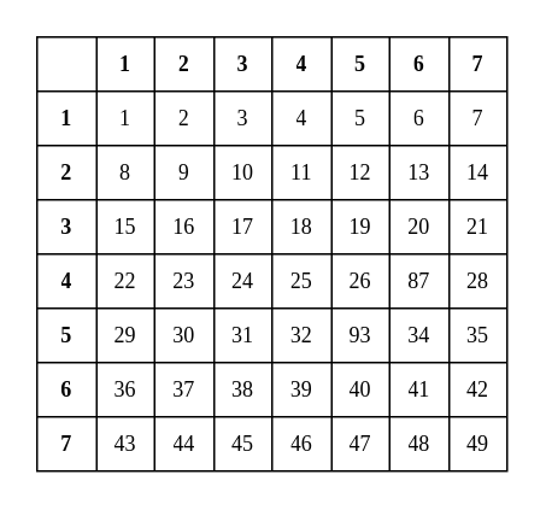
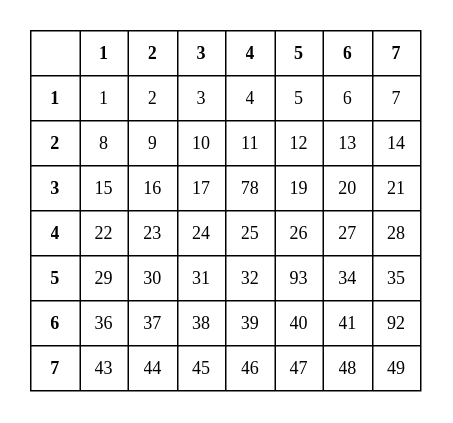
  <mxCell id="0" />
  <mxCell id="1" parent="0" />
  <mxCell id="2" value="" style="shape=table;startSize=0;container=1;collapsible=0;childLayout=tableLayout;gradientColor=none;fontFamily=Verdana;sketch=0;" parent="1" vertex="1"><mxGeometry x="20" y="20" width="260" height="240" as="geometry" /></mxCell>
  <mxCell id="3" value="" style="shape=tableRow;horizontal=0;startSize=0;swimlaneHead=0;swimlaneBody=0;top=0;left=0;bottom=0;right=0;collapsible=0;dropTarget=0;fillColor=none;points=[[0,0.5],[1,0.5]];portConstraint=eastwest;fontFamily=Verdana;fontSize=12;fontStyle=1;sketch=0;" parent="2" vertex="1"><mxGeometry width="260" height="30" as="geometry" /></mxCell>
  <mxCell id="4" value="" style="shape=partialRectangle;html=1;whiteSpace=wrap;connectable=0;overflow=hidden;fillColor=none;top=0;left=0;bottom=0;right=0;pointerEvents=1;fontFamily=Verdana;fontSize=12;fontStyle=1;sketch=0;" parent="3" vertex="1"><mxGeometry width="33" height="30" as="geometry"><mxRectangle width="33" height="30" as="alternateBounds" /></mxGeometry></mxCell>
  <mxCell id="5" value="1" style="shape=partialRectangle;html=1;whiteSpace=wrap;connectable=0;overflow=hidden;fillColor=none;top=0;left=0;bottom=0;right=0;pointerEvents=1;fontFamily=Verdana;fontSize=12;fontStyle=1;sketch=0;" parent="3" vertex="1"><mxGeometry x="33" width="32" height="30" as="geometry"><mxRectangle width="32" height="30" as="alternateBounds" /></mxGeometry></mxCell>
  <mxCell id="6" value="2" style="shape=partialRectangle;html=1;whiteSpace=wrap;connectable=0;overflow=hidden;fillColor=none;top=0;left=0;bottom=0;right=0;pointerEvents=1;fontFamily=Verdana;fontSize=12;fontStyle=1;sketch=0;" parent="3" vertex="1"><mxGeometry x="65" width="33" height="30" as="geometry"><mxRectangle width="33" height="30" as="alternateBounds" /></mxGeometry></mxCell>
  <mxCell id="7" value="3" style="shape=partialRectangle;html=1;whiteSpace=wrap;connectable=0;overflow=hidden;fillColor=none;top=0;left=0;bottom=0;right=0;pointerEvents=1;fontFamily=Verdana;fontSize=12;fontStyle=1;sketch=0;" parent="3" vertex="1"><mxGeometry x="98" width="32" height="30" as="geometry"><mxRectangle width="32" height="30" as="alternateBounds" /></mxGeometry></mxCell>
  <mxCell id="8" value="4" style="shape=partialRectangle;html=1;whiteSpace=wrap;connectable=0;overflow=hidden;fillColor=none;top=0;left=0;bottom=0;right=0;pointerEvents=1;fontFamily=Verdana;fontSize=12;fontStyle=1;sketch=0;" parent="3" vertex="1"><mxGeometry x="130" width="33" height="30" as="geometry"><mxRectangle width="33" height="30" as="alternateBounds" /></mxGeometry></mxCell>
  <mxCell id="9" value="5" style="shape=partialRectangle;html=1;whiteSpace=wrap;connectable=0;overflow=hidden;fillColor=none;top=0;left=0;bottom=0;right=0;pointerEvents=1;fontFamily=Verdana;fontSize=12;fontStyle=1;sketch=0;" parent="3" vertex="1"><mxGeometry x="163" width="32" height="30" as="geometry"><mxRectangle width="32" height="30" as="alternateBounds" /></mxGeometry></mxCell>
  <mxCell id="10" value="6" style="shape=partialRectangle;html=1;whiteSpace=wrap;connectable=0;overflow=hidden;fillColor=none;top=0;left=0;bottom=0;right=0;pointerEvents=1;fontFamily=Verdana;fontSize=12;fontStyle=1;sketch=0;" parent="3" vertex="1"><mxGeometry x="195" width="33" height="30" as="geometry"><mxRectangle width="33" height="30" as="alternateBounds" /></mxGeometry></mxCell>
  <mxCell id="11" value="7" style="shape=partialRectangle;html=1;whiteSpace=wrap;connectable=0;overflow=hidden;fillColor=none;top=0;left=0;bottom=0;right=0;pointerEvents=1;fontFamily=Verdana;fontSize=12;fontStyle=1;sketch=0;" parent="3" vertex="1"><mxGeometry x="228" width="32" height="30" as="geometry"><mxRectangle width="32" height="30" as="alternateBounds" /></mxGeometry></mxCell>
  <mxCell id="12" value="" style="shape=tableRow;horizontal=0;startSize=0;swimlaneHead=0;swimlaneBody=0;top=0;left=0;bottom=0;right=0;collapsible=0;dropTarget=0;fillColor=none;points=[[0,0.5],[1,0.5]];portConstraint=eastwest;fontFamily=Verdana;sketch=0;" parent="2" vertex="1"><mxGeometry y="30" width="260" height="30" as="geometry" /></mxCell>
  <mxCell id="13" value="1" style="shape=partialRectangle;html=1;whiteSpace=wrap;connectable=0;overflow=hidden;fillColor=none;top=0;left=0;bottom=0;right=0;pointerEvents=1;fontFamily=Verdana;fontStyle=1;sketch=0;" parent="12" vertex="1"><mxGeometry width="33" height="30" as="geometry"><mxRectangle width="33" height="30" as="alternateBounds" /></mxGeometry></mxCell>
  <mxCell id="14" value="1" style="shape=partialRectangle;html=1;whiteSpace=wrap;connectable=0;overflow=hidden;fillColor=none;top=0;left=0;bottom=0;right=0;pointerEvents=1;fontFamily=Verdana;sketch=0;" parent="12" vertex="1"><mxGeometry x="33" width="32" height="30" as="geometry"><mxRectangle width="32" height="30" as="alternateBounds" /></mxGeometry></mxCell>
  <mxCell id="15" value="2" style="shape=partialRectangle;html=1;whiteSpace=wrap;connectable=0;overflow=hidden;fillColor=none;top=0;left=0;bottom=0;right=0;pointerEvents=1;fontFamily=Verdana;sketch=0;" parent="12" vertex="1"><mxGeometry x="65" width="33" height="30" as="geometry"><mxRectangle width="33" height="30" as="alternateBounds" /></mxGeometry></mxCell>
  <mxCell id="16" value="3" style="shape=partialRectangle;html=1;whiteSpace=wrap;connectable=0;overflow=hidden;fillColor=none;top=0;left=0;bottom=0;right=0;pointerEvents=1;fontFamily=Verdana;sketch=0;" parent="12" vertex="1"><mxGeometry x="98" width="32" height="30" as="geometry"><mxRectangle width="32" height="30" as="alternateBounds" /></mxGeometry></mxCell>
  <mxCell id="17" value="4" style="shape=partialRectangle;html=1;whiteSpace=wrap;connectable=0;overflow=hidden;fillColor=none;top=0;left=0;bottom=0;right=0;pointerEvents=1;fontFamily=Verdana;sketch=0;" parent="12" vertex="1"><mxGeometry x="130" width="33" height="30" as="geometry"><mxRectangle width="33" height="30" as="alternateBounds" /></mxGeometry></mxCell>
  <mxCell id="18" value="5" style="shape=partialRectangle;html=1;whiteSpace=wrap;connectable=0;overflow=hidden;fillColor=none;top=0;left=0;bottom=0;right=0;pointerEvents=1;fontFamily=Verdana;sketch=0;" parent="12" vertex="1"><mxGeometry x="163" width="32" height="30" as="geometry"><mxRectangle width="32" height="30" as="alternateBounds" /></mxGeometry></mxCell>
  <mxCell id="19" value="6" style="shape=partialRectangle;html=1;whiteSpace=wrap;connectable=0;overflow=hidden;fillColor=none;top=0;left=0;bottom=0;right=0;pointerEvents=1;fontFamily=Verdana;sketch=0;" parent="12" vertex="1"><mxGeometry x="195" width="33" height="30" as="geometry"><mxRectangle width="33" height="30" as="alternateBounds" /></mxGeometry></mxCell>
  <mxCell id="20" value="7" style="shape=partialRectangle;html=1;whiteSpace=wrap;connectable=0;overflow=hidden;fillColor=none;top=0;left=0;bottom=0;right=0;pointerEvents=1;fontFamily=Verdana;sketch=0;" parent="12" vertex="1"><mxGeometry x="228" width="32" height="30" as="geometry"><mxRectangle width="32" height="30" as="alternateBounds" /></mxGeometry></mxCell>
  <mxCell id="21" value="" style="shape=tableRow;horizontal=0;startSize=0;swimlaneHead=0;swimlaneBody=0;top=0;left=0;bottom=0;right=0;collapsible=0;dropTarget=0;fillColor=none;points=[[0,0.5],[1,0.5]];portConstraint=eastwest;fontFamily=Verdana;sketch=0;" parent="2" vertex="1"><mxGeometry y="60" width="260" height="30" as="geometry" /></mxCell>
  <mxCell id="22" value="2" style="shape=partialRectangle;html=1;whiteSpace=wrap;connectable=0;overflow=hidden;fillColor=none;top=0;left=0;bottom=0;right=0;pointerEvents=1;fontFamily=Verdana;fontStyle=1;sketch=0;" parent="21" vertex="1"><mxGeometry width="33" height="30" as="geometry"><mxRectangle width="33" height="30" as="alternateBounds" /></mxGeometry></mxCell>
  <mxCell id="23" value="8" style="shape=partialRectangle;html=1;whiteSpace=wrap;connectable=0;overflow=hidden;fillColor=none;top=0;left=0;bottom=0;right=0;pointerEvents=1;fontFamily=Verdana;sketch=0;" parent="21" vertex="1"><mxGeometry x="33" width="32" height="30" as="geometry"><mxRectangle width="32" height="30" as="alternateBounds" /></mxGeometry></mxCell>
  <mxCell id="24" value="9" style="shape=partialRectangle;html=1;whiteSpace=wrap;connectable=0;overflow=hidden;fillColor=none;top=0;left=0;bottom=0;right=0;pointerEvents=1;fontFamily=Verdana;sketch=0;" parent="21" vertex="1"><mxGeometry x="65" width="33" height="30" as="geometry"><mxRectangle width="33" height="30" as="alternateBounds" /></mxGeometry></mxCell>
  <mxCell id="25" value="10" style="shape=partialRectangle;html=1;whiteSpace=wrap;connectable=0;overflow=hidden;fillColor=none;top=0;left=0;bottom=0;right=0;pointerEvents=1;fontFamily=Verdana;sketch=0;" parent="21" vertex="1"><mxGeometry x="98" width="32" height="30" as="geometry"><mxRectangle width="32" height="30" as="alternateBounds" /></mxGeometry></mxCell>
  <mxCell id="26" value="11" style="shape=partialRectangle;html=1;whiteSpace=wrap;connectable=0;overflow=hidden;fillColor=none;top=0;left=0;bottom=0;right=0;pointerEvents=1;fontFamily=Verdana;sketch=0;" parent="21" vertex="1"><mxGeometry x="130" width="33" height="30" as="geometry"><mxRectangle width="33" height="30" as="alternateBounds" /></mxGeometry></mxCell>
  <mxCell id="27" value="12" style="shape=partialRectangle;html=1;whiteSpace=wrap;connectable=0;overflow=hidden;fillColor=none;top=0;left=0;bottom=0;right=0;pointerEvents=1;fontFamily=Verdana;sketch=0;" parent="21" vertex="1"><mxGeometry x="163" width="32" height="30" as="geometry"><mxRectangle width="32" height="30" as="alternateBounds" /></mxGeometry></mxCell>
  <mxCell id="28" value="13" style="shape=partialRectangle;html=1;whiteSpace=wrap;connectable=0;overflow=hidden;fillColor=none;top=0;left=0;bottom=0;right=0;pointerEvents=1;fontFamily=Verdana;sketch=0;" parent="21" vertex="1"><mxGeometry x="195" width="33" height="30" as="geometry"><mxRectangle width="33" height="30" as="alternateBounds" /></mxGeometry></mxCell>
  <mxCell id="29" value="14" style="shape=partialRectangle;html=1;whiteSpace=wrap;connectable=0;overflow=hidden;fillColor=none;top=0;left=0;bottom=0;right=0;pointerEvents=1;fontFamily=Verdana;sketch=0;" parent="21" vertex="1"><mxGeometry x="228" width="32" height="30" as="geometry"><mxRectangle width="32" height="30" as="alternateBounds" /></mxGeometry></mxCell>
  <mxCell id="30" value="" style="shape=tableRow;horizontal=0;startSize=0;swimlaneHead=0;swimlaneBody=0;top=0;left=0;bottom=0;right=0;collapsible=0;dropTarget=0;fillColor=none;points=[[0,0.5],[1,0.5]];portConstraint=eastwest;fontFamily=Verdana;sketch=0;" parent="2" vertex="1"><mxGeometry y="90" width="260" height="30" as="geometry" /></mxCell>
  <mxCell id="31" value="3" style="shape=partialRectangle;html=1;whiteSpace=wrap;connectable=0;overflow=hidden;fillColor=none;top=0;left=0;bottom=0;right=0;pointerEvents=1;fontFamily=Verdana;fontStyle=1;sketch=0;" parent="30" vertex="1"><mxGeometry width="33" height="30" as="geometry"><mxRectangle width="33" height="30" as="alternateBounds" /></mxGeometry></mxCell>
  <mxCell id="32" value="15" style="shape=partialRectangle;html=1;whiteSpace=wrap;connectable=0;overflow=hidden;fillColor=none;top=0;left=0;bottom=0;right=0;pointerEvents=1;fontFamily=Verdana;sketch=0;" parent="30" vertex="1"><mxGeometry x="33" width="32" height="30" as="geometry"><mxRectangle width="32" height="30" as="alternateBounds" /></mxGeometry></mxCell>
  <mxCell id="33" value="16" style="shape=partialRectangle;html=1;whiteSpace=wrap;connectable=0;overflow=hidden;fillColor=none;top=0;left=0;bottom=0;right=0;pointerEvents=1;fontFamily=Verdana;sketch=0;" parent="30" vertex="1"><mxGeometry x="65" width="33" height="30" as="geometry"><mxRectangle width="33" height="30" as="alternateBounds" /></mxGeometry></mxCell>
  <mxCell id="34" value="17" style="shape=partialRectangle;html=1;whiteSpace=wrap;connectable=0;overflow=hidden;fillColor=none;top=0;left=0;bottom=0;right=0;pointerEvents=1;fontFamily=Verdana;sketch=0;" parent="30" vertex="1"><mxGeometry x="98" width="32" height="30" as="geometry"><mxRectangle width="32" height="30" as="alternateBounds" /></mxGeometry></mxCell>
- <mxCell id="35" value="18" style="shape=partialRectangle;html=1;whiteSpace=wrap;connectable=0;overflow=hidden;fillColor=none;top=0;left=0;bottom=0;right=0;pointerEvents=1;fontFamily=Verdana;sketch=0;" parent="30" vertex="1"><mxGeometry x="130" width="33" height="30" as="geometry"><mxRectangle width="33" height="30" as="alternateBounds" /></mxGeometry></mxCell>
+ <mxCell id="35" value="78" style="shape=partialRectangle;html=1;whiteSpace=wrap;connectable=0;overflow=hidden;fillColor=none;top=0;left=0;bottom=0;right=0;pointerEvents=1;fontFamily=Verdana;sketch=0;" parent="30" vertex="1"><mxGeometry x="130" width="33" height="30" as="geometry"><mxRectangle width="33" height="30" as="alternateBounds" /></mxGeometry></mxCell>
  <mxCell id="36" value="19" style="shape=partialRectangle;html=1;whiteSpace=wrap;connectable=0;overflow=hidden;fillColor=none;top=0;left=0;bottom=0;right=0;pointerEvents=1;fontFamily=Verdana;sketch=0;" parent="30" vertex="1"><mxGeometry x="163" width="32" height="30" as="geometry"><mxRectangle width="32" height="30" as="alternateBounds" /></mxGeometry></mxCell>
  <mxCell id="37" value="20" style="shape=partialRectangle;html=1;whiteSpace=wrap;connectable=0;overflow=hidden;fillColor=none;top=0;left=0;bottom=0;right=0;pointerEvents=1;fontFamily=Verdana;sketch=0;" parent="30" vertex="1"><mxGeometry x="195" width="33" height="30" as="geometry"><mxRectangle width="33" height="30" as="alternateBounds" /></mxGeometry></mxCell>
  <mxCell id="38" value="21" style="shape=partialRectangle;html=1;whiteSpace=wrap;connectable=0;overflow=hidden;fillColor=none;top=0;left=0;bottom=0;right=0;pointerEvents=1;fontFamily=Verdana;sketch=0;" parent="30" vertex="1"><mxGeometry x="228" width="32" height="30" as="geometry"><mxRectangle width="32" height="30" as="alternateBounds" /></mxGeometry></mxCell>
  <mxCell id="39" value="" style="shape=tableRow;horizontal=0;startSize=0;swimlaneHead=0;swimlaneBody=0;top=0;left=0;bottom=0;right=0;collapsible=0;dropTarget=0;fillColor=none;points=[[0,0.5],[1,0.5]];portConstraint=eastwest;fontFamily=Verdana;sketch=0;" parent="2" vertex="1"><mxGeometry y="120" width="260" height="30" as="geometry" /></mxCell>
  <mxCell id="40" value="4" style="shape=partialRectangle;html=1;whiteSpace=wrap;connectable=0;overflow=hidden;fillColor=none;top=0;left=0;bottom=0;right=0;pointerEvents=1;fontFamily=Verdana;fontStyle=1;sketch=0;" parent="39" vertex="1"><mxGeometry width="33" height="30" as="geometry"><mxRectangle width="33" height="30" as="alternateBounds" /></mxGeometry></mxCell>
  <mxCell id="41" value="22" style="shape=partialRectangle;html=1;whiteSpace=wrap;connectable=0;overflow=hidden;fillColor=none;top=0;left=0;bottom=0;right=0;pointerEvents=1;fontFamily=Verdana;sketch=0;" parent="39" vertex="1"><mxGeometry x="33" width="32" height="30" as="geometry"><mxRectangle width="32" height="30" as="alternateBounds" /></mxGeometry></mxCell>
  <mxCell id="42" value="23" style="shape=partialRectangle;html=1;whiteSpace=wrap;connectable=0;overflow=hidden;fillColor=none;top=0;left=0;bottom=0;right=0;pointerEvents=1;fontFamily=Verdana;sketch=0;" parent="39" vertex="1"><mxGeometry x="65" width="33" height="30" as="geometry"><mxRectangle width="33" height="30" as="alternateBounds" /></mxGeometry></mxCell>
  <mxCell id="43" value="24" style="shape=partialRectangle;html=1;whiteSpace=wrap;connectable=0;overflow=hidden;fillColor=none;top=0;left=0;bottom=0;right=0;pointerEvents=1;fontFamily=Verdana;sketch=0;" parent="39" vertex="1"><mxGeometry x="98" width="32" height="30" as="geometry"><mxRectangle width="32" height="30" as="alternateBounds" /></mxGeometry></mxCell>
  <mxCell id="44" value="25" style="shape=partialRectangle;html=1;whiteSpace=wrap;connectable=0;overflow=hidden;fillColor=none;top=0;left=0;bottom=0;right=0;pointerEvents=1;fontFamily=Verdana;sketch=0;" parent="39" vertex="1"><mxGeometry x="130" width="33" height="30" as="geometry"><mxRectangle width="33" height="30" as="alternateBounds" /></mxGeometry></mxCell>
  <mxCell id="45" value="26" style="shape=partialRectangle;html=1;whiteSpace=wrap;connectable=0;overflow=hidden;fillColor=none;top=0;left=0;bottom=0;right=0;pointerEvents=1;fontFamily=Verdana;sketch=0;" parent="39" vertex="1"><mxGeometry x="163" width="32" height="30" as="geometry"><mxRectangle width="32" height="30" as="alternateBounds" /></mxGeometry></mxCell>
- <mxCell id="46" value="87" style="shape=partialRectangle;html=1;whiteSpace=wrap;connectable=0;overflow=hidden;fillColor=none;top=0;left=0;bottom=0;right=0;pointerEvents=1;fontFamily=Verdana;sketch=0;" parent="39" vertex="1"><mxGeometry x="195" width="33" height="30" as="geometry"><mxRectangle width="33" height="30" as="alternateBounds" /></mxGeometry></mxCell>
+ <mxCell id="46" value="27" style="shape=partialRectangle;html=1;whiteSpace=wrap;connectable=0;overflow=hidden;fillColor=none;top=0;left=0;bottom=0;right=0;pointerEvents=1;fontFamily=Verdana;sketch=0;" parent="39" vertex="1"><mxGeometry x="195" width="33" height="30" as="geometry"><mxRectangle width="33" height="30" as="alternateBounds" /></mxGeometry></mxCell>
  <mxCell id="47" value="28" style="shape=partialRectangle;html=1;whiteSpace=wrap;connectable=0;overflow=hidden;fillColor=none;top=0;left=0;bottom=0;right=0;pointerEvents=1;fontFamily=Verdana;sketch=0;" parent="39" vertex="1"><mxGeometry x="228" width="32" height="30" as="geometry"><mxRectangle width="32" height="30" as="alternateBounds" /></mxGeometry></mxCell>
  <mxCell id="48" value="" style="shape=tableRow;horizontal=0;startSize=0;swimlaneHead=0;swimlaneBody=0;top=0;left=0;bottom=0;right=0;collapsible=0;dropTarget=0;fillColor=none;points=[[0,0.5],[1,0.5]];portConstraint=eastwest;fontFamily=Verdana;sketch=0;" parent="2" vertex="1"><mxGeometry y="150" width="260" height="30" as="geometry" /></mxCell>
  <mxCell id="49" value="5" style="shape=partialRectangle;html=1;whiteSpace=wrap;connectable=0;overflow=hidden;fillColor=none;top=0;left=0;bottom=0;right=0;pointerEvents=1;fontFamily=Verdana;fontStyle=1;sketch=0;" parent="48" vertex="1"><mxGeometry width="33" height="30" as="geometry"><mxRectangle width="33" height="30" as="alternateBounds" /></mxGeometry></mxCell>
  <mxCell id="50" value="29" style="shape=partialRectangle;html=1;whiteSpace=wrap;connectable=0;overflow=hidden;fillColor=none;top=0;left=0;bottom=0;right=0;pointerEvents=1;fontFamily=Verdana;sketch=0;" parent="48" vertex="1"><mxGeometry x="33" width="32" height="30" as="geometry"><mxRectangle width="32" height="30" as="alternateBounds" /></mxGeometry></mxCell>
  <mxCell id="51" value="30" style="shape=partialRectangle;html=1;whiteSpace=wrap;connectable=0;overflow=hidden;fillColor=none;top=0;left=0;bottom=0;right=0;pointerEvents=1;fontFamily=Verdana;sketch=0;" parent="48" vertex="1"><mxGeometry x="65" width="33" height="30" as="geometry"><mxRectangle width="33" height="30" as="alternateBounds" /></mxGeometry></mxCell>
  <mxCell id="52" value="31" style="shape=partialRectangle;html=1;whiteSpace=wrap;connectable=0;overflow=hidden;fillColor=none;top=0;left=0;bottom=0;right=0;pointerEvents=1;fontFamily=Verdana;sketch=0;" parent="48" vertex="1"><mxGeometry x="98" width="32" height="30" as="geometry"><mxRectangle width="32" height="30" as="alternateBounds" /></mxGeometry></mxCell>
  <mxCell id="53" value="32" style="shape=partialRectangle;html=1;whiteSpace=wrap;connectable=0;overflow=hidden;fillColor=none;top=0;left=0;bottom=0;right=0;pointerEvents=1;fontFamily=Verdana;sketch=0;" parent="48" vertex="1"><mxGeometry x="130" width="33" height="30" as="geometry"><mxRectangle width="33" height="30" as="alternateBounds" /></mxGeometry></mxCell>
  <mxCell id="54" value="93" style="shape=partialRectangle;html=1;whiteSpace=wrap;connectable=0;overflow=hidden;fillColor=none;top=0;left=0;bottom=0;right=0;pointerEvents=1;fontFamily=Verdana;sketch=0;" parent="48" vertex="1"><mxGeometry x="163" width="32" height="30" as="geometry"><mxRectangle width="32" height="30" as="alternateBounds" /></mxGeometry></mxCell>
  <mxCell id="55" value="34" style="shape=partialRectangle;html=1;whiteSpace=wrap;connectable=0;overflow=hidden;fillColor=none;top=0;left=0;bottom=0;right=0;pointerEvents=1;fontFamily=Verdana;sketch=0;" parent="48" vertex="1"><mxGeometry x="195" width="33" height="30" as="geometry"><mxRectangle width="33" height="30" as="alternateBounds" /></mxGeometry></mxCell>
  <mxCell id="56" value="35" style="shape=partialRectangle;html=1;whiteSpace=wrap;connectable=0;overflow=hidden;fillColor=none;top=0;left=0;bottom=0;right=0;pointerEvents=1;fontFamily=Verdana;sketch=0;" parent="48" vertex="1"><mxGeometry x="228" width="32" height="30" as="geometry"><mxRectangle width="32" height="30" as="alternateBounds" /></mxGeometry></mxCell>
  <mxCell id="57" value="" style="shape=tableRow;horizontal=0;startSize=0;swimlaneHead=0;swimlaneBody=0;top=0;left=0;bottom=0;right=0;collapsible=0;dropTarget=0;fillColor=none;points=[[0,0.5],[1,0.5]];portConstraint=eastwest;fontFamily=Verdana;sketch=0;" parent="2" vertex="1"><mxGeometry y="180" width="260" height="30" as="geometry" /></mxCell>
  <mxCell id="58" value="6" style="shape=partialRectangle;html=1;whiteSpace=wrap;connectable=0;overflow=hidden;fillColor=none;top=0;left=0;bottom=0;right=0;pointerEvents=1;fontFamily=Verdana;fontStyle=1;sketch=0;" parent="57" vertex="1"><mxGeometry width="33" height="30" as="geometry"><mxRectangle width="33" height="30" as="alternateBounds" /></mxGeometry></mxCell>
  <mxCell id="59" value="36" style="shape=partialRectangle;html=1;whiteSpace=wrap;connectable=0;overflow=hidden;fillColor=none;top=0;left=0;bottom=0;right=0;pointerEvents=1;fontFamily=Verdana;sketch=0;" parent="57" vertex="1"><mxGeometry x="33" width="32" height="30" as="geometry"><mxRectangle width="32" height="30" as="alternateBounds" /></mxGeometry></mxCell>
  <mxCell id="60" value="37" style="shape=partialRectangle;html=1;whiteSpace=wrap;connectable=0;overflow=hidden;fillColor=none;top=0;left=0;bottom=0;right=0;pointerEvents=1;fontFamily=Verdana;sketch=0;" parent="57" vertex="1"><mxGeometry x="65" width="33" height="30" as="geometry"><mxRectangle width="33" height="30" as="alternateBounds" /></mxGeometry></mxCell>
  <mxCell id="61" value="38" style="shape=partialRectangle;html=1;whiteSpace=wrap;connectable=0;overflow=hidden;fillColor=none;top=0;left=0;bottom=0;right=0;pointerEvents=1;fontFamily=Verdana;sketch=0;" parent="57" vertex="1"><mxGeometry x="98" width="32" height="30" as="geometry"><mxRectangle width="32" height="30" as="alternateBounds" /></mxGeometry></mxCell>
  <mxCell id="62" value="39" style="shape=partialRectangle;html=1;whiteSpace=wrap;connectable=0;overflow=hidden;fillColor=none;top=0;left=0;bottom=0;right=0;pointerEvents=1;fontFamily=Verdana;sketch=0;" parent="57" vertex="1"><mxGeometry x="130" width="33" height="30" as="geometry"><mxRectangle width="33" height="30" as="alternateBounds" /></mxGeometry></mxCell>
  <mxCell id="63" value="40" style="shape=partialRectangle;html=1;whiteSpace=wrap;connectable=0;overflow=hidden;fillColor=none;top=0;left=0;bottom=0;right=0;pointerEvents=1;fontFamily=Verdana;sketch=0;" parent="57" vertex="1"><mxGeometry x="163" width="32" height="30" as="geometry"><mxRectangle width="32" height="30" as="alternateBounds" /></mxGeometry></mxCell>
  <mxCell id="64" value="41" style="shape=partialRectangle;html=1;whiteSpace=wrap;connectable=0;overflow=hidden;fillColor=none;top=0;left=0;bottom=0;right=0;pointerEvents=1;fontFamily=Verdana;sketch=0;" parent="57" vertex="1"><mxGeometry x="195" width="33" height="30" as="geometry"><mxRectangle width="33" height="30" as="alternateBounds" /></mxGeometry></mxCell>
- <mxCell id="65" value="42" style="shape=partialRectangle;html=1;whiteSpace=wrap;connectable=0;overflow=hidden;fillColor=none;top=0;left=0;bottom=0;right=0;pointerEvents=1;fontFamily=Verdana;sketch=0;" parent="57" vertex="1"><mxGeometry x="228" width="32" height="30" as="geometry"><mxRectangle width="32" height="30" as="alternateBounds" /></mxGeometry></mxCell>
+ <mxCell id="65" value="92" style="shape=partialRectangle;html=1;whiteSpace=wrap;connectable=0;overflow=hidden;fillColor=none;top=0;left=0;bottom=0;right=0;pointerEvents=1;fontFamily=Verdana;sketch=0;" parent="57" vertex="1"><mxGeometry x="228" width="32" height="30" as="geometry"><mxRectangle width="32" height="30" as="alternateBounds" /></mxGeometry></mxCell>
  <mxCell id="66" value="" style="shape=tableRow;horizontal=0;startSize=0;swimlaneHead=0;swimlaneBody=0;top=0;left=0;bottom=0;right=0;collapsible=0;dropTarget=0;fillColor=none;points=[[0,0.5],[1,0.5]];portConstraint=eastwest;fontFamily=Verdana;sketch=0;" parent="2" vertex="1"><mxGeometry y="210" width="260" height="30" as="geometry" /></mxCell>
  <mxCell id="67" value="7" style="shape=partialRectangle;html=1;whiteSpace=wrap;connectable=0;overflow=hidden;fillColor=none;top=0;left=0;bottom=0;right=0;pointerEvents=1;fontFamily=Verdana;fontStyle=1;sketch=0;" parent="66" vertex="1"><mxGeometry width="33" height="30" as="geometry"><mxRectangle width="33" height="30" as="alternateBounds" /></mxGeometry></mxCell>
  <mxCell id="68" value="43" style="shape=partialRectangle;html=1;whiteSpace=wrap;connectable=0;overflow=hidden;fillColor=none;top=0;left=0;bottom=0;right=0;pointerEvents=1;fontFamily=Verdana;sketch=0;" parent="66" vertex="1"><mxGeometry x="33" width="32" height="30" as="geometry"><mxRectangle width="32" height="30" as="alternateBounds" /></mxGeometry></mxCell>
  <mxCell id="69" value="44" style="shape=partialRectangle;html=1;whiteSpace=wrap;connectable=0;overflow=hidden;fillColor=none;top=0;left=0;bottom=0;right=0;pointerEvents=1;fontFamily=Verdana;sketch=0;" parent="66" vertex="1"><mxGeometry x="65" width="33" height="30" as="geometry"><mxRectangle width="33" height="30" as="alternateBounds" /></mxGeometry></mxCell>
  <mxCell id="70" value="45" style="shape=partialRectangle;html=1;whiteSpace=wrap;connectable=0;overflow=hidden;fillColor=none;top=0;left=0;bottom=0;right=0;pointerEvents=1;fontFamily=Verdana;sketch=0;" parent="66" vertex="1"><mxGeometry x="98" width="32" height="30" as="geometry"><mxRectangle width="32" height="30" as="alternateBounds" /></mxGeometry></mxCell>
  <mxCell id="71" value="46" style="shape=partialRectangle;html=1;whiteSpace=wrap;connectable=0;overflow=hidden;fillColor=none;top=0;left=0;bottom=0;right=0;pointerEvents=1;fontFamily=Verdana;sketch=0;" parent="66" vertex="1"><mxGeometry x="130" width="33" height="30" as="geometry"><mxRectangle width="33" height="30" as="alternateBounds" /></mxGeometry></mxCell>
  <mxCell id="72" value="47" style="shape=partialRectangle;html=1;whiteSpace=wrap;connectable=0;overflow=hidden;fillColor=none;top=0;left=0;bottom=0;right=0;pointerEvents=1;fontFamily=Verdana;sketch=0;" parent="66" vertex="1"><mxGeometry x="163" width="32" height="30" as="geometry"><mxRectangle width="32" height="30" as="alternateBounds" /></mxGeometry></mxCell>
  <mxCell id="73" value="48" style="shape=partialRectangle;html=1;whiteSpace=wrap;connectable=0;overflow=hidden;fillColor=none;top=0;left=0;bottom=0;right=0;pointerEvents=1;fontFamily=Verdana;sketch=0;" parent="66" vertex="1"><mxGeometry x="195" width="33" height="30" as="geometry"><mxRectangle width="33" height="30" as="alternateBounds" /></mxGeometry></mxCell>
  <mxCell id="74" value="49" style="shape=partialRectangle;html=1;whiteSpace=wrap;connectable=0;overflow=hidden;fillColor=none;top=0;left=0;bottom=0;right=0;pointerEvents=1;fontFamily=Verdana;sketch=0;" parent="66" vertex="1"><mxGeometry x="228" width="32" height="30" as="geometry"><mxRectangle width="32" height="30" as="alternateBounds" /></mxGeometry></mxCell>
